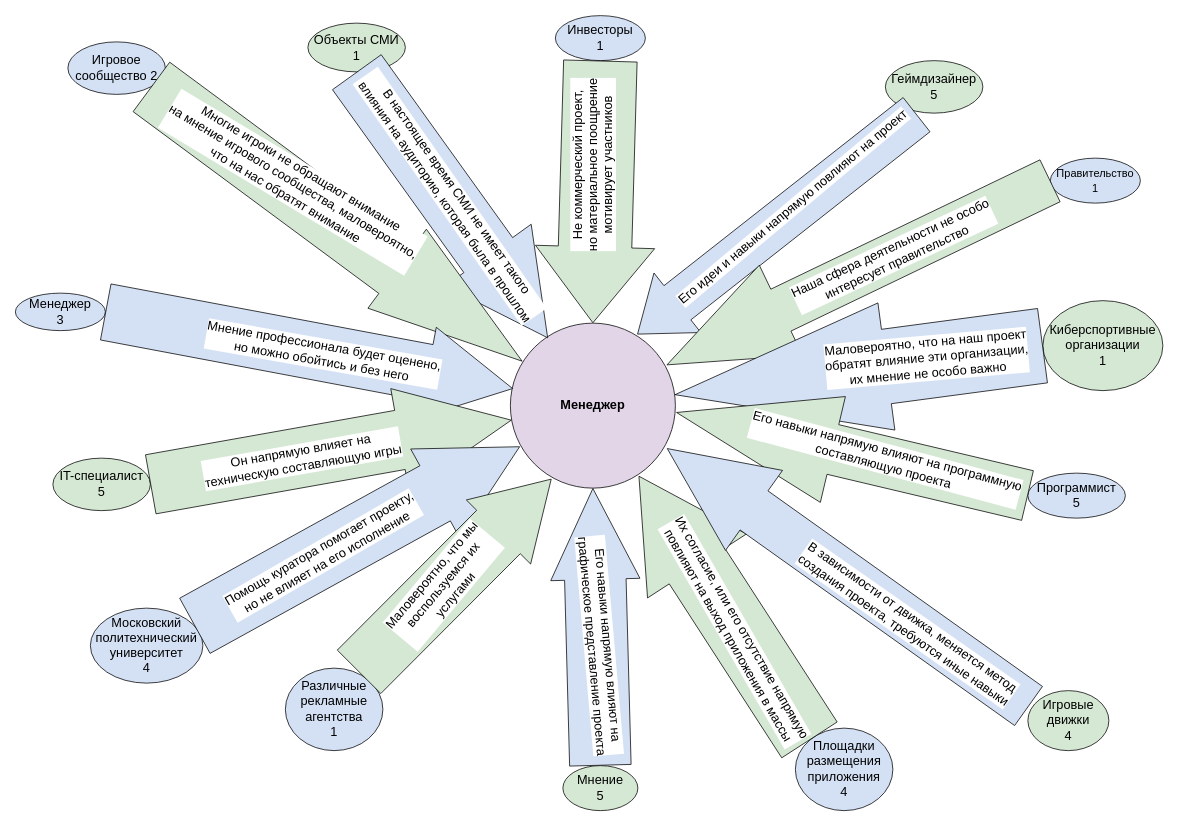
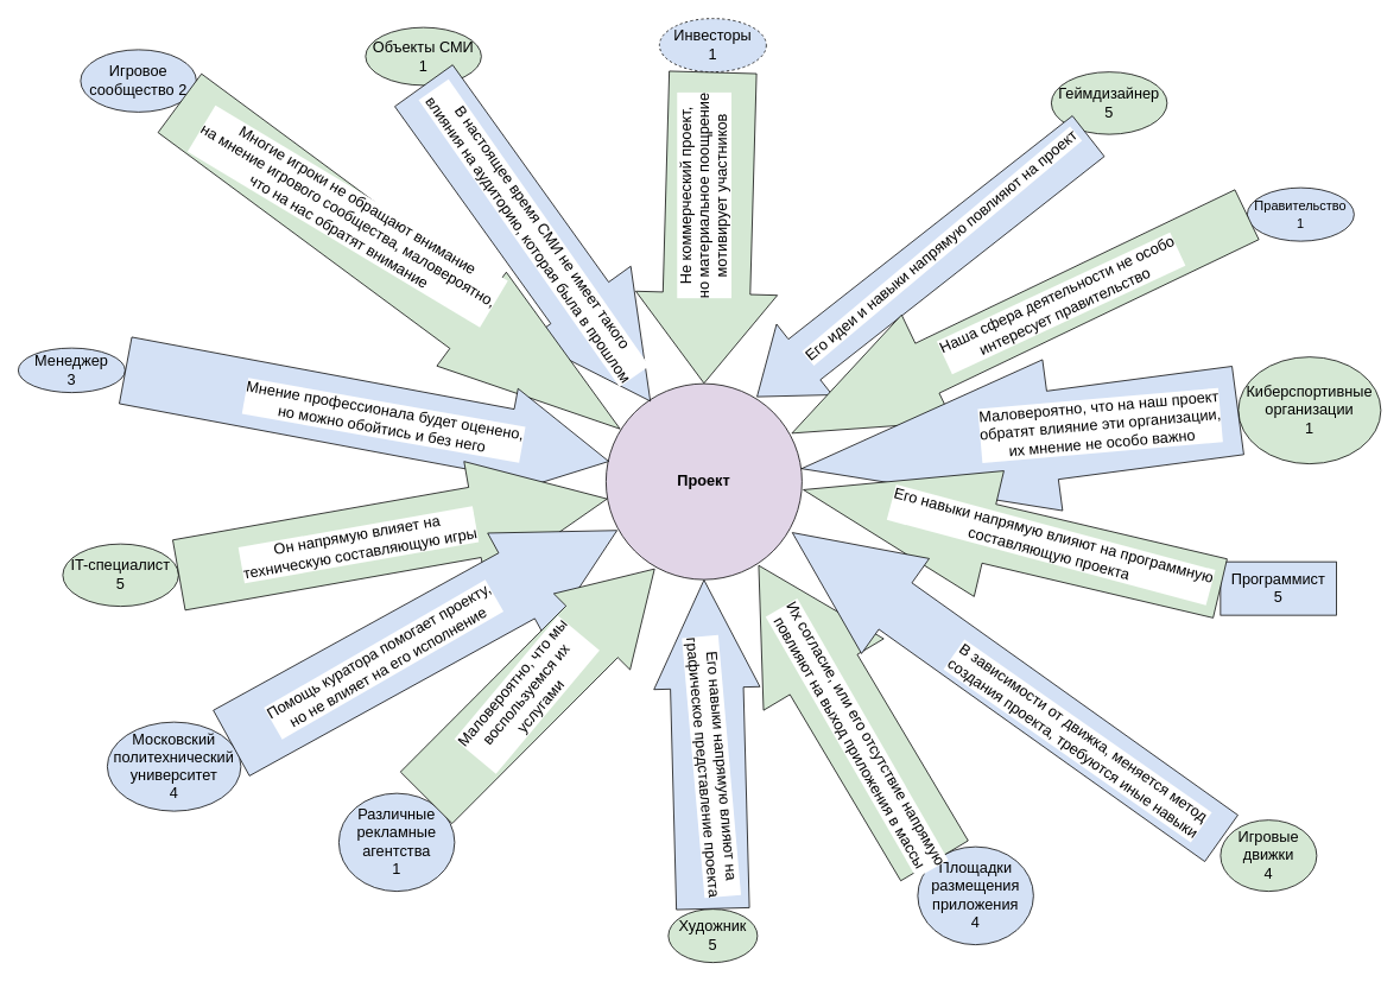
  <mxCell id="0" />
  <mxCell id="1" parent="0" />
- <mxCell id="2" value="&lt;b&gt;&lt;font style=&quot;font-size: 17px&quot;&gt;Менеджер&lt;/font&gt;&lt;/b&gt;" style="ellipse;whiteSpace=wrap;html=1;aspect=fixed;fillColor=#E1D5E7;" vertex="1" parent="1"><mxGeometry x="680" y="430" width="220" height="220" as="geometry" /></mxCell>
+ <mxCell id="2" value="&lt;b&gt;&lt;font style=&quot;font-size: 17px&quot;&gt;Проект&lt;/font&gt;&lt;/b&gt;" style="ellipse;whiteSpace=wrap;html=1;aspect=fixed;fillColor=#E1D5E7;" vertex="1" parent="1"><mxGeometry x="680" y="430" width="220" height="220" as="geometry" /></mxCell>
  <mxCell id="3" value="Объекты СМИ&lt;br&gt;1" style="ellipse;whiteSpace=wrap;html=1;fontSize=17;fillColor=#D5E8D4;" vertex="1" parent="1"><mxGeometry x="410" y="30" width="130" height="65" as="geometry" /></mxCell>
  <mxCell id="4" value="Киберспортивные организации&lt;br&gt;1" style="ellipse;whiteSpace=wrap;html=1;fontSize=17;fillColor=#D5E8D4;" vertex="1" parent="1"><mxGeometry x="1390" y="400" width="160" height="120" as="geometry" /></mxCell>
  <mxCell id="5" value="&lt;span id=&quot;docs-internal-guid-2a81eaed-7fff-c1bf-e08b-2f107ec05b14&quot;&gt;&lt;span style=&quot;font-size: 11pt ; font-family: &amp;#34;arial&amp;#34; ; background-color: transparent ; vertical-align: baseline&quot;&gt;Правительство&lt;br&gt;1&lt;br&gt;&lt;/span&gt;&lt;/span&gt;" style="ellipse;whiteSpace=wrap;html=1;fontSize=17;fillColor=#D4E1F5;" vertex="1" parent="1"><mxGeometry x="1400" y="210" width="120" height="60" as="geometry" /></mxCell>
  <mxCell id="6" value="Игровое сообщество 2" style="ellipse;whiteSpace=wrap;html=1;fontSize=17;fillColor=#D4E1F5;" vertex="1" parent="1"><mxGeometry x="90" y="55" width="130" height="70" as="geometry" /></mxCell>
  <mxCell id="7" value="Геймдизайнер&lt;br&gt;5" style="ellipse;whiteSpace=wrap;html=1;fontSize=17;fillColor=#D5E8D4;" vertex="1" parent="1"><mxGeometry x="1180" y="80" width="130" height="70" as="geometry" /></mxCell>
- <mxCell id="8" value="Программист&lt;br&gt;5" style="ellipse;whiteSpace=wrap;html=1;fontSize=17;fillColor=#D4E1F5;" vertex="1" parent="1"><mxGeometry x="1370" y="630" width="130" height="60" as="geometry" /></mxCell>
- <mxCell id="9" value="Мнение&lt;br&gt;5" style="ellipse;whiteSpace=wrap;html=1;fontSize=17;fillColor=#D5E8D4;" vertex="1" parent="1"><mxGeometry x="750" y="1020" width="100" height="60" as="geometry" /></mxCell>
+ <mxCell id="8" value="Программист&lt;br&gt;5" style="whiteSpace=wrap;html=1;fontSize=17;fillColor=#D4E1F5;rounded=0;" vertex="1" parent="1"><mxGeometry x="1370" y="630" width="130" height="60" as="geometry" /></mxCell>
+ <mxCell id="9" value="Художник&lt;br&gt;5" style="ellipse;whiteSpace=wrap;html=1;fontSize=17;fillColor=#D5E8D4;" vertex="1" parent="1"><mxGeometry x="750" y="1020" width="100" height="60" as="geometry" /></mxCell>
  <mxCell id="10" value="IT-специалист&lt;br&gt;5" style="ellipse;whiteSpace=wrap;html=1;fontSize=17;fillColor=#d5e8d4;" vertex="1" parent="1"><mxGeometry x="70" y="610" width="130" height="70" as="geometry" /></mxCell>
  <mxCell id="11" value="Менеджер&lt;br&gt;3" style="ellipse;whiteSpace=wrap;html=1;fontSize=17;fillColor=#d4e1f5;" vertex="1" parent="1"><mxGeometry x="20" y="390" width="120" height="50" as="geometry" /></mxCell>
  <mxCell id="12" value="Московский политехнический университет&lt;br&gt;4" style="ellipse;whiteSpace=wrap;html=1;fontSize=17;fillColor=#d4e1f5;" vertex="1" parent="1"><mxGeometry x="120" y="810" width="150" height="100" as="geometry" /></mxCell>
- <mxCell id="13" value="Площадки размещения приложения&lt;br&gt;4" style="ellipse;whiteSpace=wrap;html=1;fontSize=17;fillColor=#D4E1F5;" vertex="1" parent="1"><mxGeometry x="1060" y="970" width="130" height="110" as="geometry" /></mxCell>
+ <mxCell id="13" value="Площадки размещения приложения&lt;br&gt;4" style="ellipse;whiteSpace=wrap;html=1;fontSize=17;fillColor=#D4E1F5;" vertex="1" parent="1"><mxGeometry x="1030" y="950" width="130" height="110" as="geometry" /></mxCell>
  <mxCell id="14" value="Игровые движки&lt;br&gt;4" style="ellipse;whiteSpace=wrap;html=1;fontSize=17;fillColor=#D5E8D4;" vertex="1" parent="1"><mxGeometry x="1370" y="920" width="108" height="80" as="geometry" /></mxCell>
- <mxCell id="15" value="Инвесторы&lt;br&gt;1" style="ellipse;whiteSpace=wrap;html=1;fontSize=17;fillColor=#D4E1F5;" vertex="1" parent="1"><mxGeometry x="740" y="20" width="120" height="60" as="geometry" /></mxCell>
+ <mxCell id="15" value="Инвесторы&lt;br&gt;1" style="ellipse;whiteSpace=wrap;html=1;fontSize=17;fillColor=#D4E1F5;dashed=1;" vertex="1" parent="1"><mxGeometry x="740" y="20" width="120" height="60" as="geometry" /></mxCell>
  <mxCell id="16" value="Различные рекламные агентства&lt;br&gt;1" style="ellipse;whiteSpace=wrap;html=1;fontSize=17;fillColor=#D4E1F5;" vertex="1" parent="1"><mxGeometry x="380" y="890" width="130" height="110" as="geometry" /></mxCell>
  <mxCell id="17" value="" style="shape=flexArrow;endArrow=classic;html=1;rounded=0;fontSize=17;exitX=0.5;exitY=1;exitDx=0;exitDy=0;endWidth=60;endSize=33.36;width=98;entryX=0.5;entryY=0;entryDx=0;entryDy=0;fillColor=#D5E8D4;" edge="1" parent="1" source="15" target="2"><mxGeometry width="50" height="50" relative="1" as="geometry"><mxPoint x="770" y="365" as="sourcePoint" /><mxPoint x="760" y="430" as="targetPoint" /></mxGeometry></mxCell>
  <mxCell id="18" value="Не коммерческий проект,&lt;br&gt;но материальное поощрение&lt;br&gt;мотивирует участников" style="edgeLabel;html=1;align=center;verticalAlign=middle;resizable=0;points=[];fontSize=17;rotation=-90;" vertex="1" connectable="0" parent="17"><mxGeometry x="0.213" y="-11" relative="1" as="geometry"><mxPoint x="7" y="-72" as="offset" /></mxGeometry></mxCell>
  <mxCell id="19" value="" style="shape=flexArrow;endArrow=classic;html=1;rounded=0;fontSize=17;exitX=0.5;exitY=1;exitDx=0;exitDy=0;endWidth=60;endSize=44.94;width=80;fillColor=#D4E1F5;" edge="1" parent="1" source="3"><mxGeometry width="50" height="50" relative="1" as="geometry"><mxPoint x="660" y="430" as="sourcePoint" /><mxPoint x="730" y="450" as="targetPoint" /></mxGeometry></mxCell>
  <mxCell id="20" value="В настоящее время СМИ не имеет такого&lt;br&gt;&amp;nbsp;влияния на аудиторию, которая была в прошлом" style="edgeLabel;html=1;align=center;verticalAlign=middle;resizable=0;points=[];fontSize=17;rotation=55;" vertex="1" connectable="0" parent="19"><mxGeometry x="-0.141" y="-14" relative="1" as="geometry"><mxPoint x="27" y="4" as="offset" /></mxGeometry></mxCell>
  <mxCell id="21" value="" style="shape=flexArrow;endArrow=classic;html=1;rounded=0;fontSize=17;exitX=1;exitY=1;exitDx=0;exitDy=0;entryX=0.073;entryY=0.232;entryDx=0;entryDy=0;entryPerimeter=0;endWidth=48;endSize=68.76;width=82;fillColor=#D5E8D4;" edge="1" parent="1" source="6" target="2"><mxGeometry width="50" height="50" relative="1" as="geometry"><mxPoint x="760" y="570" as="sourcePoint" /><mxPoint x="650" y="490" as="targetPoint" /></mxGeometry></mxCell>
  <mxCell id="22" value="Многие игроки не обращают внимание&lt;br&gt;на мнение игрового сообщества, маловероятно,&lt;br&gt;что на нас обратят внимание" style="edgeLabel;html=1;align=center;verticalAlign=middle;resizable=0;points=[];fontSize=17;rotation=31;" vertex="1" connectable="0" parent="21"><mxGeometry x="-0.472" y="-5" relative="1" as="geometry"><mxPoint x="61" y="26" as="offset" /></mxGeometry></mxCell>
  <mxCell id="23" value="" style="shape=flexArrow;endArrow=classic;html=1;rounded=0;fontSize=17;exitX=1;exitY=0.5;exitDx=0;exitDy=0;entryX=0.016;entryY=0.397;entryDx=0;entryDy=0;entryPerimeter=0;endWidth=46;endSize=38.06;width=76;fillColor=#D4E1F5;" edge="1" parent="1" source="11" target="2"><mxGeometry width="50" height="50" relative="1" as="geometry"><mxPoint x="760" y="570" as="sourcePoint" /><mxPoint x="690" y="530" as="targetPoint" /></mxGeometry></mxCell>
  <mxCell id="24" value="Мнение профессионала будет оценено,&lt;br&gt;но можно обойтись и без него" style="edgeLabel;html=1;align=center;verticalAlign=middle;resizable=0;points=[];fontSize=17;rotation=10;" vertex="1" connectable="0" parent="23"><mxGeometry x="0.21" y="7" relative="1" as="geometry"><mxPoint x="-41" as="offset" /></mxGeometry></mxCell>
  <mxCell id="25" value="" style="shape=flexArrow;endArrow=classic;html=1;rounded=0;fontSize=17;exitX=1;exitY=0.5;exitDx=0;exitDy=0;endWidth=58;endSize=49.94;width=80;fillColor=#D5E8D4;" edge="1" parent="1" source="10" target="2"><mxGeometry width="50" height="50" relative="1" as="geometry"><mxPoint x="760" y="570" as="sourcePoint" /><mxPoint x="810" y="520" as="targetPoint" /></mxGeometry></mxCell>
  <mxCell id="26" value="Он напрямую влияет на&lt;br&gt;техническую составляющую игры" style="edgeLabel;html=1;align=center;verticalAlign=middle;resizable=0;points=[];fontSize=17;rotation=-10;" vertex="1" connectable="0" parent="25"><mxGeometry x="-0.171" y="-8" relative="1" as="geometry"><mxPoint y="-7" as="offset" /></mxGeometry></mxCell>
  <mxCell id="27" value="" style="shape=flexArrow;endArrow=classic;html=1;rounded=0;fontSize=17;exitX=0.926;exitY=0.238;exitDx=0;exitDy=0;exitPerimeter=0;entryX=0.058;entryY=0.748;entryDx=0;entryDy=0;entryPerimeter=0;endWidth=50;endSize=42.54;width=84;fillColor=#D4E1F5;" edge="1" parent="1" source="12" target="2"><mxGeometry width="50" height="50" relative="1" as="geometry"><mxPoint x="760" y="570" as="sourcePoint" /><mxPoint x="810" y="520" as="targetPoint" /></mxGeometry></mxCell>
  <mxCell id="28" value="Помощь куратора помогает проекту,&lt;br&gt;но не влияет на его исполнение" style="edgeLabel;html=1;align=center;verticalAlign=middle;resizable=0;points=[];fontSize=17;rotation=-30;" vertex="1" connectable="0" parent="27"><mxGeometry x="-0.275" y="-19" relative="1" as="geometry"><mxPoint x="4" y="-24" as="offset" /></mxGeometry></mxCell>
  <mxCell id="29" value="" style="shape=flexArrow;endArrow=classic;html=1;rounded=0;fontSize=17;exitX=0.753;exitY=0.048;exitDx=0;exitDy=0;exitPerimeter=0;entryX=0.249;entryY=0.944;entryDx=0;entryDy=0;entryPerimeter=0;width=82;endSize=32.84;endWidth=38;fillColor=#D5E8D4;" edge="1" parent="1" source="16" target="2"><mxGeometry width="50" height="50" relative="1" as="geometry"><mxPoint x="760" y="570" as="sourcePoint" /><mxPoint x="810" y="520" as="targetPoint" /></mxGeometry></mxCell>
  <mxCell id="30" value="Маловероятно, что мы&lt;br&gt;воспользуемся их&lt;br&gt;услугами" style="edgeLabel;html=1;align=center;verticalAlign=middle;resizable=0;points=[];fontSize=17;rotation=310;" vertex="1" connectable="0" parent="29"><mxGeometry x="-0.169" y="-8" relative="1" as="geometry"><mxPoint y="-14" as="offset" /></mxGeometry></mxCell>
  <mxCell id="31" value="" style="shape=flexArrow;endArrow=classic;html=1;rounded=0;fontSize=17;exitX=0.5;exitY=0;exitDx=0;exitDy=0;entryX=0.5;entryY=1;entryDx=0;entryDy=0;endWidth=36;endSize=40.12;width=82;fillColor=#D4E1F5;" edge="1" parent="1" source="9" target="2"><mxGeometry width="50" height="50" relative="1" as="geometry"><mxPoint x="760" y="570" as="sourcePoint" /><mxPoint x="810" y="520" as="targetPoint" /></mxGeometry></mxCell>
  <mxCell id="32" value="Его навыки напрямую влияют на&lt;br&gt;графическое представление проекта" style="edgeLabel;html=1;align=center;verticalAlign=middle;resizable=0;points=[];fontSize=17;rotation=85;" vertex="1" connectable="0" parent="31"><mxGeometry x="-0.138" y="-19" relative="1" as="geometry"><mxPoint x="-15" as="offset" /></mxGeometry></mxCell>
  <mxCell id="33" value="" style="shape=flexArrow;endArrow=classic;html=1;rounded=0;fontSize=17;exitX=0;exitY=0;exitDx=0;exitDy=0;entryX=0.778;entryY=0.926;entryDx=0;entryDy=0;endWidth=68;endSize=47.16;width=88;fillColor=#D5E8D4;entryPerimeter=0;" edge="1" parent="1" source="13" target="2"><mxGeometry width="50" height="50" relative="1" as="geometry"><mxPoint x="760" y="570" as="sourcePoint" /><mxPoint x="810" y="520" as="targetPoint" /></mxGeometry></mxCell>
  <mxCell id="34" value="Их согласие, или его отсутствие напрямую&lt;br&gt;повлияют на выход приложения в массы" style="edgeLabel;html=1;align=center;verticalAlign=middle;resizable=0;points=[];fontSize=17;rotation=60;" vertex="1" connectable="0" parent="33"><mxGeometry x="-0.108" y="20" relative="1" as="geometry"><mxPoint x="19" as="offset" /></mxGeometry></mxCell>
  <mxCell id="35" value="" style="shape=flexArrow;endArrow=classic;html=1;rounded=0;fontSize=17;exitX=0.323;exitY=1.025;exitDx=0;exitDy=0;exitPerimeter=0;entryX=0.769;entryY=0.068;entryDx=0;entryDy=0;entryPerimeter=0;endWidth=42;endSize=22.2;width=58;fillColor=#D4E1F5;" edge="1" parent="1" source="7" target="2"><mxGeometry width="50" height="50" relative="1" as="geometry"><mxPoint x="760" y="570" as="sourcePoint" /><mxPoint x="810" y="520" as="targetPoint" /></mxGeometry></mxCell>
  <mxCell id="36" value="Его идеи и навыки напрямую повлияют на проект" style="edgeLabel;html=1;align=center;verticalAlign=middle;resizable=0;points=[];fontSize=17;rotation=-40;" vertex="1" connectable="0" parent="35"><mxGeometry x="-0.219" y="1" relative="1" as="geometry"><mxPoint x="-21" y="9" as="offset" /></mxGeometry></mxCell>
  <mxCell id="37" value="" style="shape=flexArrow;endArrow=classic;html=1;rounded=0;fontSize=17;exitX=0;exitY=0.5;exitDx=0;exitDy=0;entryX=0.947;entryY=0.254;entryDx=0;entryDy=0;entryPerimeter=0;width=62;endSize=55.84;endWidth=70;fillColor=#D5E8D4;" edge="1" parent="1" source="5" target="2"><mxGeometry width="50" height="50" relative="1" as="geometry"><mxPoint x="760" y="570" as="sourcePoint" /><mxPoint x="810" y="520" as="targetPoint" /></mxGeometry></mxCell>
  <mxCell id="38" value="Наша сфера деятельности не особо&lt;br&gt;интересует правительство" style="edgeLabel;html=1;align=center;verticalAlign=middle;resizable=0;points=[];fontSize=17;rotation=-25;" vertex="1" connectable="0" parent="37"><mxGeometry x="-0.357" y="1" relative="1" as="geometry"><mxPoint x="-45" y="20" as="offset" /></mxGeometry></mxCell>
  <mxCell id="39" value="" style="shape=flexArrow;endArrow=classic;html=1;rounded=0;fontSize=17;exitX=0;exitY=0.5;exitDx=0;exitDy=0;width=100;endSize=94.44;endWidth=70;fillColor=#D4E1F5;" edge="1" parent="1" source="4" target="2"><mxGeometry width="50" height="50" relative="1" as="geometry"><mxPoint x="760" y="570" as="sourcePoint" /><mxPoint x="810" y="520" as="targetPoint" /></mxGeometry></mxCell>
  <mxCell id="40" value="Маловероятно, что на наш проект&lt;br&gt;обратят влияние эти организации,&lt;br&gt;их мнение не особо важно" style="edgeLabel;html=1;align=center;verticalAlign=middle;resizable=0;points=[];fontSize=17;rotation=-5;" vertex="1" connectable="0" parent="39"><mxGeometry x="-0.333" y="-5" relative="1" as="geometry"><mxPoint x="9" as="offset" /></mxGeometry></mxCell>
  <mxCell id="41" value="" style="shape=flexArrow;endArrow=classic;html=1;rounded=0;fontSize=17;exitX=0;exitY=0.5;exitDx=0;exitDy=0;entryX=1.005;entryY=0.541;entryDx=0;entryDy=0;entryPerimeter=0;endWidth=76;endSize=71.06;width=68;fillColor=#D5E8D4;" edge="1" parent="1" source="8" target="2"><mxGeometry width="50" height="50" relative="1" as="geometry"><mxPoint x="760" y="570" as="sourcePoint" /><mxPoint x="810" y="520" as="targetPoint" /></mxGeometry></mxCell>
  <mxCell id="42" value="Его навыки напрямую влияют на программную&lt;br&gt;составляющую проекта" style="edgeLabel;html=1;align=center;verticalAlign=middle;resizable=0;points=[];fontSize=17;rotation=15;" vertex="1" connectable="0" parent="41"><mxGeometry x="-0.112" y="-8" relative="1" as="geometry"><mxPoint x="16" y="7" as="offset" /></mxGeometry></mxCell>
  <mxCell id="43" value="" style="shape=flexArrow;endArrow=classic;html=1;rounded=0;fontSize=17;exitX=0.012;exitY=0.26;exitDx=0;exitDy=0;exitPerimeter=0;entryX=0.949;entryY=0.759;entryDx=0;entryDy=0;entryPerimeter=0;endWidth=66;endSize=47.02;width=64;fillColor=#D4E1F5;" edge="1" parent="1" source="14" target="2"><mxGeometry width="50" height="50" relative="1" as="geometry"><mxPoint x="760" y="570" as="sourcePoint" /><mxPoint x="810" y="520" as="targetPoint" /></mxGeometry></mxCell>
  <mxCell id="44" value="В зависимости от движка, меняется метод&lt;br&gt;создания проекта, требуются иные навыки" style="edgeLabel;html=1;align=center;verticalAlign=middle;resizable=0;points=[];fontSize=17;rotation=35;" vertex="1" connectable="0" parent="43"><mxGeometry x="-0.354" y="10" relative="1" as="geometry"><mxPoint y="-8" as="offset" /></mxGeometry></mxCell>
